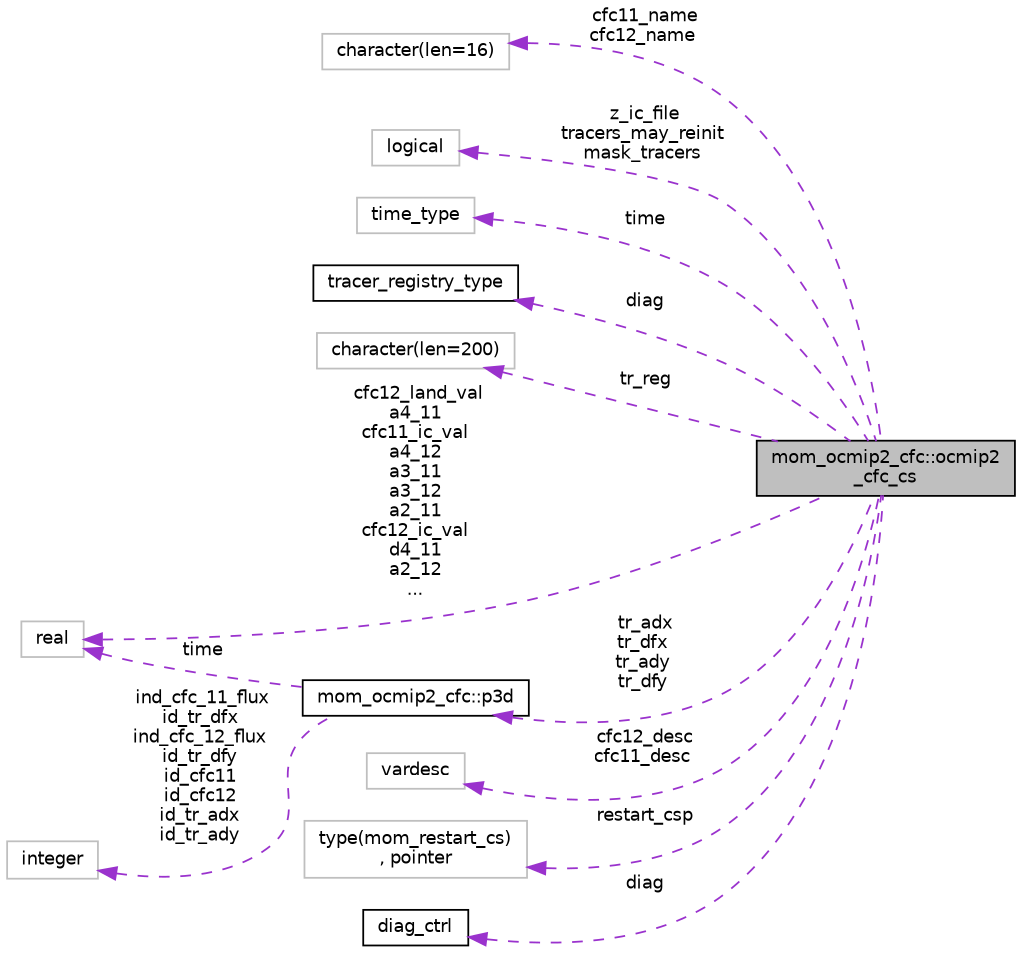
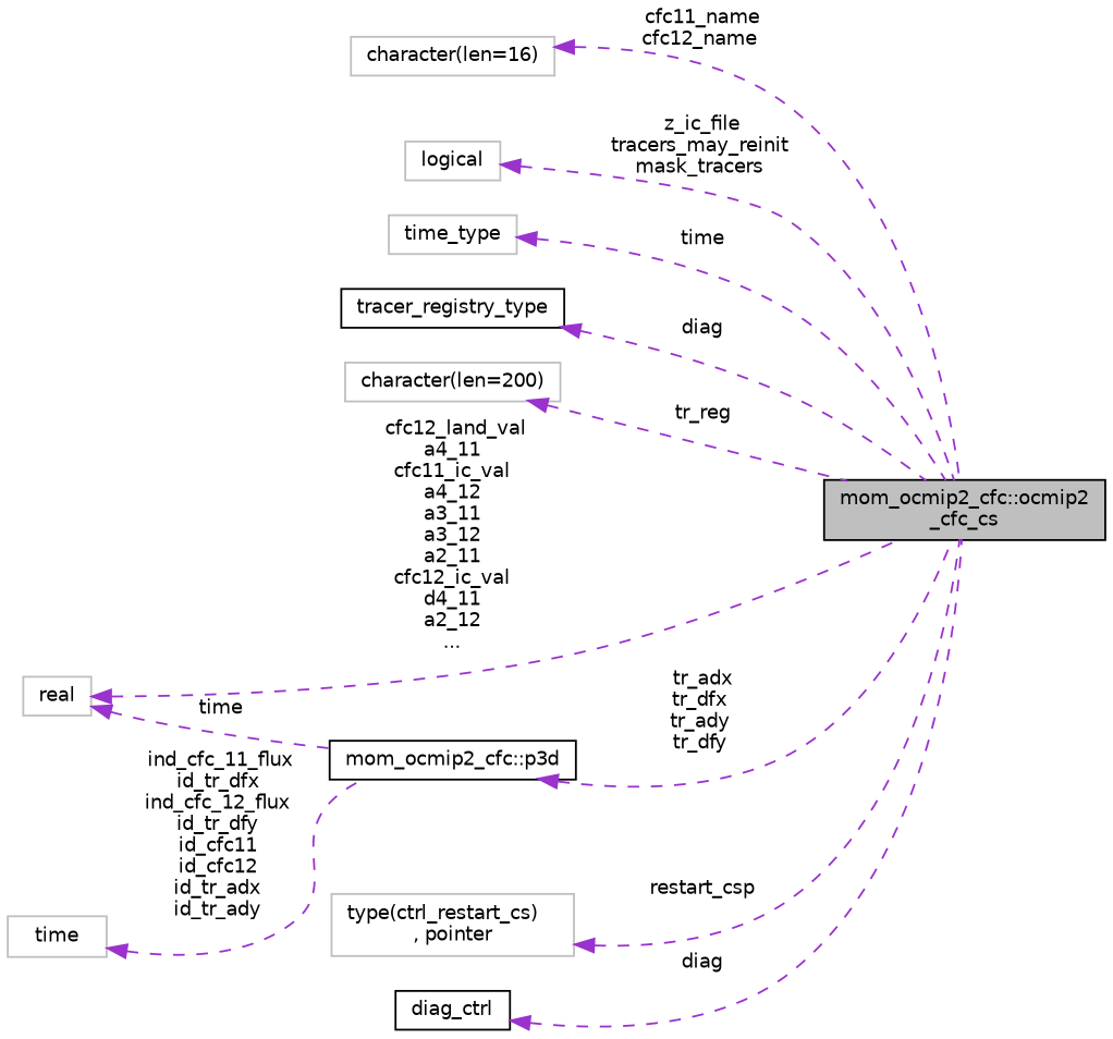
  digraph {
    rankdir=LR
    node [color=grey75 fillcolor=white fontname=Helvetica fontsize=10 shape=record style=filled]
    edge [color=darkorchid3 dir=back fontname=Helvetica fontsize=10 labelfontname=Helvetica labelfontsize=10 style=dashed]
    n1 [color=black fillcolor=grey75 fontcolor=black height=0.2 label="mom_ocmip2_cfc::ocmip2\l_cfc_cs" width=0.4]
    n2 [height=0.2 label="character(len=16)" width=0.4]
    n3 [height=0.2 label=logical width=0.4]
    n4 [height=0.2 label=time_type width=0.4]
    n5 [color=black height=0.2 label=tracer_registry_type width=0.4]
    n6 [height=0.2 label="character(len=200)" width=0.4]
    n7 [color=black height=0.2 label="mom_ocmip2_cfc::p3d" width=0.4]
    n8 [height=0.2 label=real width=0.4]
-   n9 [height=0.2 label=vardesc width=0.4]
-   n10 [height=0.2 label="type(mom_restart_cs)\l, pointer" width=0.4]
+   n10 [height=0.2 label="type(ctrl_restart_cs)\l, pointer" width=0.4]
    n11 [color=black height=0.2 label=diag_ctrl width=0.4]
-   n12 [height=0.2 label=integer width=0.4]
+   n12 [height=0.2 label=time width=0.4]
    n2 -> n1 [label=" cfc11_name\ncfc12_name"]
    n3 -> n1 [label=" z_ic_file\ntracers_may_reinit\nmask_tracers"]
    n4 -> n1 [label=" time"]
    n5 -> n1 [label=" diag"]
    n6 -> n1 [label=" tr_reg"]
    n7 -> n1 [label=" tr_adx\ntr_dfx\ntr_ady\ntr_dfy"]
    n8 -> n1 [label=" cfc12_land_val\na4_11\ncfc11_ic_val\na4_12\na3_11\na3_12\na2_11\ncfc12_ic_val\nd4_11\na2_12\n..."]
    n8 -> n7 [label=" time"]
-   n9 -> n1 [label=" cfc12_desc\ncfc11_desc"]
    n10 -> n1 [label=" restart_csp"]
    n11 -> n1 [label=" diag"]
    n12 -> n7 [label=" ind_cfc_11_flux\nid_tr_dfx\nind_cfc_12_flux\nid_tr_dfy\nid_cfc11\nid_cfc12\nid_tr_adx\nid_tr_ady"]
  }
